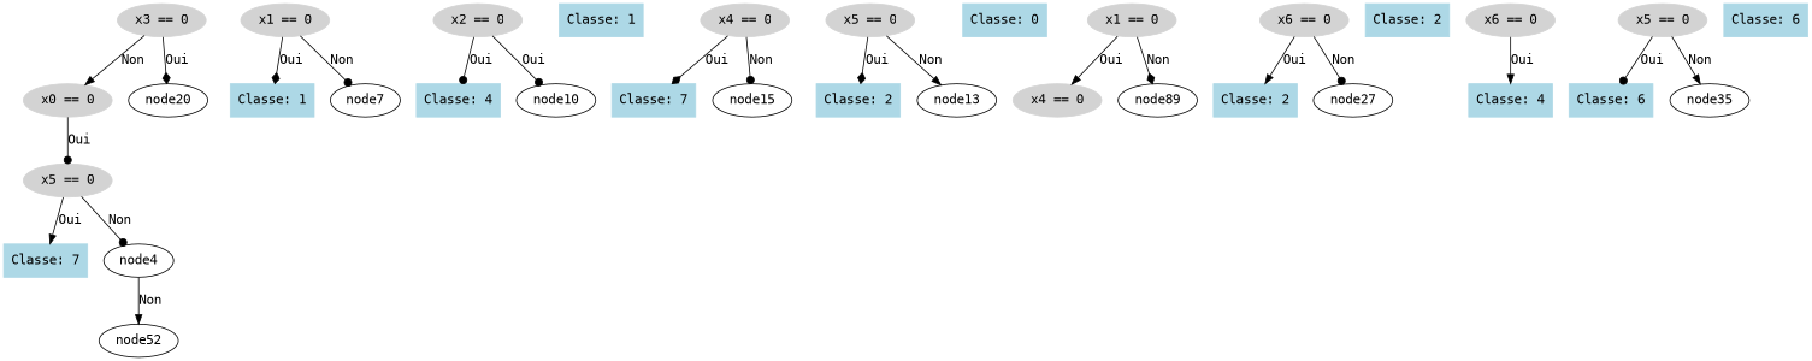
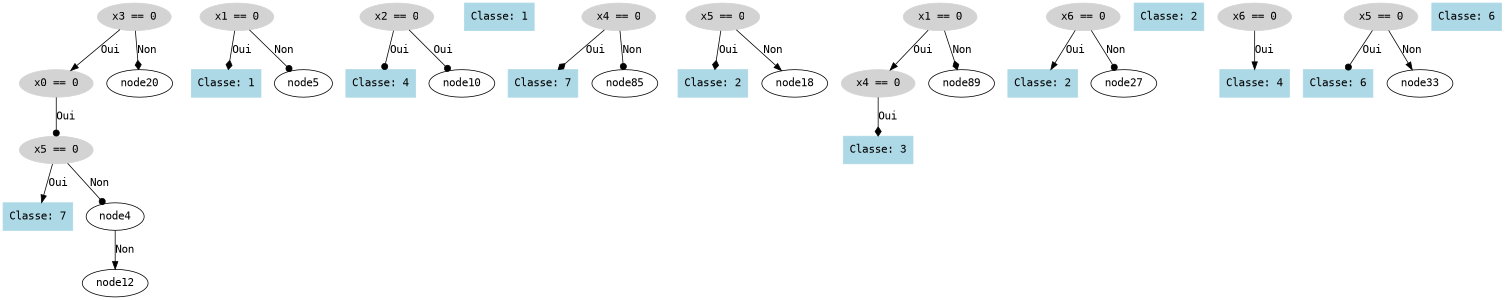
  digraph {
    fontname="DejaVu Sans Mono"
    node [color=lightblue fontname="DejaVu Sans Mono" shape=box style=filled]
    edge [arrowhead=normal fontname="DejaVu Sans Mono"]
    n1 [color=lightgray label="x3 == 0" shape=ellipse]
    n2 [color=lightgray label="x0 == 0" shape=ellipse]
    node20 [color="" shape="" style=""]
    n4 [color=lightgray label="x5 == 0" shape=ellipse]
    n5 [label="Classe: 7"]
    node4 [color="" shape="" style=""]
-   node12 [label=node52 color="" shape="" style=""]
+   node12 [color="" shape="" style=""]
    n8 [color=lightgray label="x1 == 0" shape=ellipse]
    n9 [label="Classe: 1"]
-   node7 [color="" shape="" style=""]
+   node7 [label=node5 color="" shape="" style=""]
    n11 [color=lightgray label="x2 == 0" shape=ellipse]
    n12 [label="Classe: 4"]
    node10 [color="" shape="" style=""]
    n14 [label="Classe: 1"]
    n15 [color=lightgray label="x4 == 0" shape=ellipse]
    n16 [label="Classe: 7"]
-   node15 [color="" shape="" style=""]
+   node15 [label=node85 color="" shape="" style=""]
    n18 [color=lightgray label="x5 == 0" shape=ellipse]
    n19 [label="Classe: 2"]
-   node18 [label=node13 color="" shape="" style=""]
-   n21 [label="Classe: 0"]
+   node18 [color="" shape="" style=""]
    n22 [color=lightgray label="x1 == 0" shape=ellipse]
    n23 [color=lightgray label="x4 == 0" shape=ellipse]
    n24 [label=node89 color="" shape="" style=""]
+   n25 [label="Classe: 3"]
    n26 [color=lightgray label="x6 == 0" shape=ellipse]
    n27 [label="Classe: 2"]
    node27 [color="" shape="" style=""]
    n29 [label="Classe: 2"]
    n30 [color=lightgray label="x6 == 0" shape=ellipse]
    n31 [label="Classe: 4"]
    n32 [color=lightgray label="x5 == 0" shape=ellipse]
    n33 [label="Classe: 6"]
-   node35 [color="" shape="" style=""]
+   node35 [label=node33 color="" shape="" style=""]
    n35 [label="Classe: 6"]
-   n1 -> n2 [label=Non]
-   n1 -> node20 [arrowhead=diamond label=Oui]
+   n1 -> n2 [label=Oui]
+   n1 -> node20 [arrowhead=diamond label=Non]
    n2 -> n4 [arrowhead=dot label=Oui]
    n4 -> n5 [label=Oui]
    n4 -> node4 [arrowhead=dot label=Non]
    node4 -> node12 [label=Non]
    n8 -> n9 [arrowhead=diamond label=Oui]
    n8 -> node7 [arrowhead=dot label=Non]
    n11 -> n12 [arrowhead=dot label=Oui]
    n11 -> node10 [arrowhead=dot label=Oui]
    n15 -> n16 [arrowhead=diamond label=Oui]
    n15 -> node15 [arrowhead=dot label=Non]
    n18 -> n19 [arrowhead=diamond label=Oui]
    n18 -> node18 [label=Non]
    n22 -> n23 [label=Oui]
    n22 -> n24 [arrowhead=diamond label=Non]
+   n23 -> n25 [arrowhead=diamond label=Oui]
    n26 -> n27 [label=Oui]
    n26 -> node27 [arrowhead=dot label=Non]
    n30 -> n31 [label=Oui]
    n32 -> n33 [arrowhead=dot label=Oui]
    n32 -> node35 [label=Non]
  }
